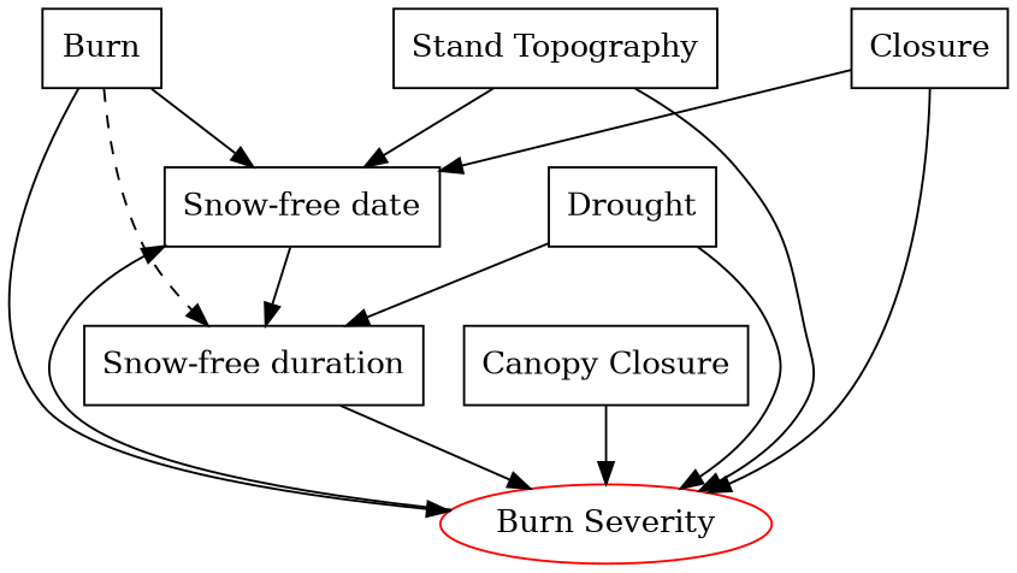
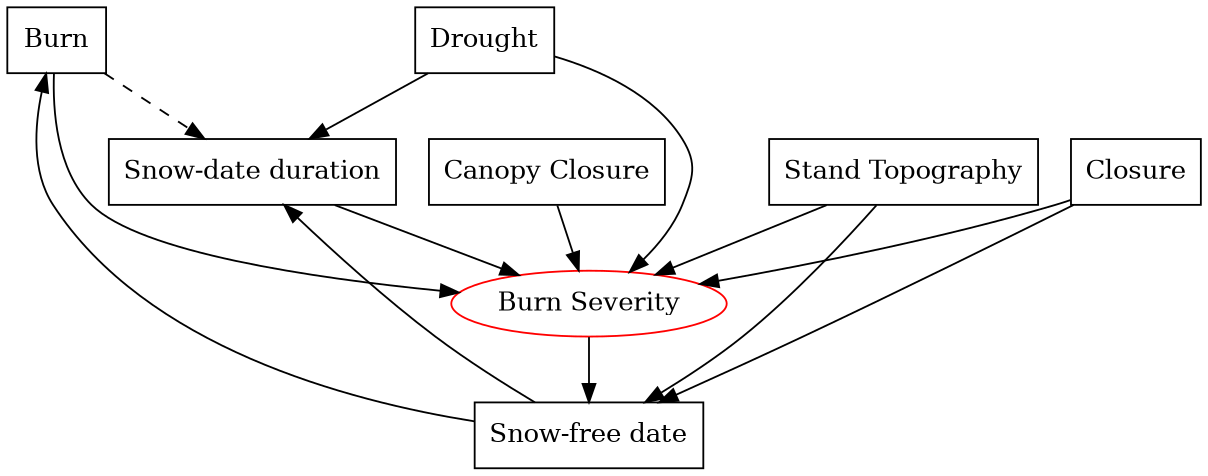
  digraph {
    node [shape=rect]
    n1 [label=Burn]
    n2 [label="Snow-free date"]
-   n3 [label="Snow-free duration"]
+   n3 [label="Snow-date duration"]
    n4 [color=red label="Burn Severity" shape=ellipse]
    n5 [label="Canopy Closure"]
    n6 [label="Stand Topography"]
    n7 [label=Closure]
    n8 [label=Drought]
-   n1 -> n2
+   n2 -> n1
    n1 -> n3 [style=dashed]
    n1 -> n4
    n2 -> n3
    n3 -> n4
    n4 -> n2
    n5 -> n4
    n6 -> n2
    n6 -> n4
    n7 -> n2
    n7 -> n4
    n8 -> n3
    n8 -> n4
  }
